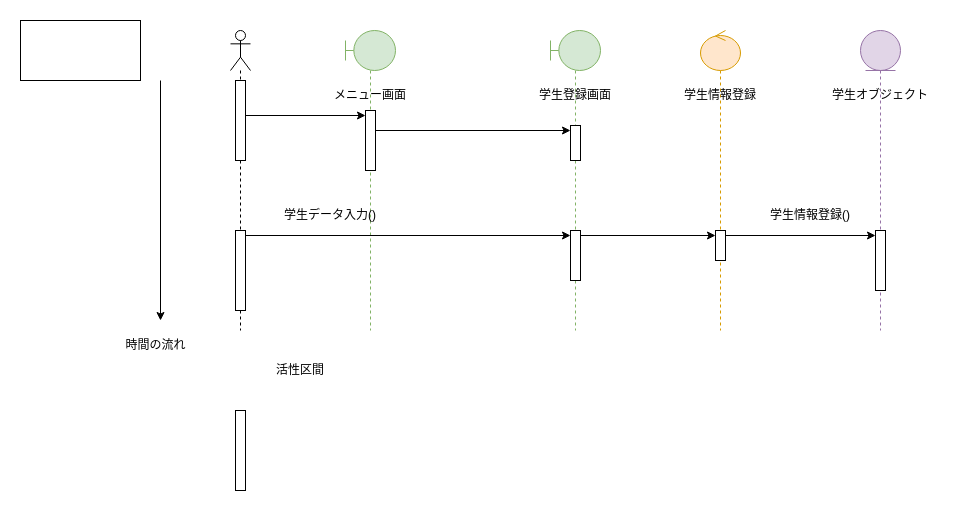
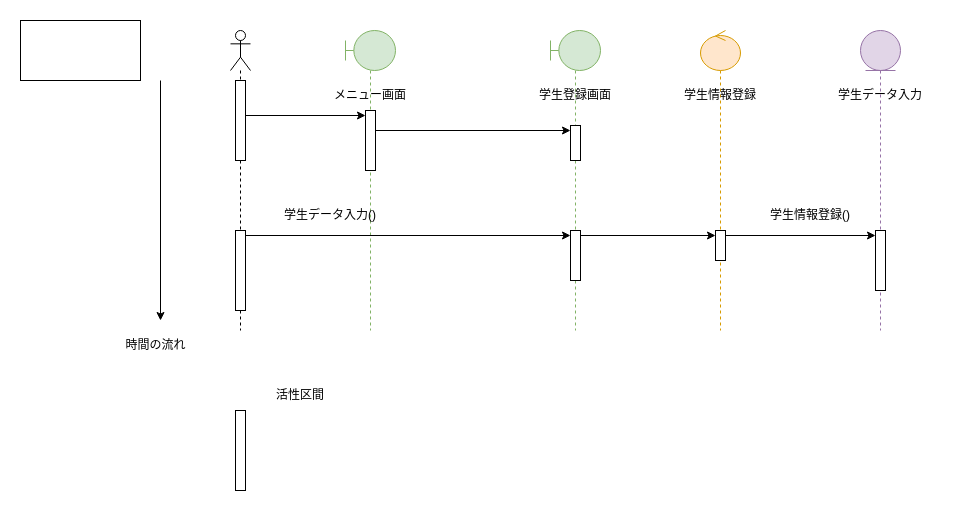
  <mxCell id="0" />
  <mxCell id="1" parent="0" />
  <mxCell id="2" value="" style="rounded=0;whiteSpace=wrap;html=1;" vertex="1" parent="1"><mxGeometry x="20" y="20" width="120" height="60" as="geometry" /></mxCell>
  <mxCell id="3" value="" style="shape=umlLifeline;perimeter=lifelinePerimeter;whiteSpace=wrap;html=1;container=1;dropTarget=0;collapsible=0;recursiveResize=0;outlineConnect=0;portConstraint=eastwest;newEdgeStyle={&quot;curved&quot;:0,&quot;rounded&quot;:0};participant=umlActor;" vertex="1" parent="1"><mxGeometry x="230" y="30" width="20" height="300" as="geometry" /></mxCell>
  <mxCell id="4" value="" style="html=1;points=[[0,0,0,0,5],[0,1,0,0,-5],[1,0,0,0,5],[1,1,0,0,-5]];perimeter=orthogonalPerimeter;outlineConnect=0;targetShapes=umlLifeline;portConstraint=eastwest;newEdgeStyle={&quot;curved&quot;:0,&quot;rounded&quot;:0};" vertex="1" parent="3"><mxGeometry x="5" y="50" width="10" height="80" as="geometry" /></mxCell>
  <mxCell id="5" value="" style="html=1;points=[[0,0,0,0,5],[0,1,0,0,-5],[1,0,0,0,5],[1,1,0,0,-5]];perimeter=orthogonalPerimeter;outlineConnect=0;targetShapes=umlLifeline;portConstraint=eastwest;newEdgeStyle={&quot;curved&quot;:0,&quot;rounded&quot;:0};" vertex="1" parent="3"><mxGeometry x="5" y="200" width="10" height="80" as="geometry" /></mxCell>
  <mxCell id="6" value="" style="shape=umlLifeline;perimeter=lifelinePerimeter;whiteSpace=wrap;html=1;container=1;dropTarget=0;collapsible=0;recursiveResize=0;outlineConnect=0;portConstraint=eastwest;newEdgeStyle={&quot;curved&quot;:0,&quot;rounded&quot;:0};participant=umlControl;fillColor=#ffe6cc;strokeColor=#d79b00;" vertex="1" parent="1"><mxGeometry x="700" y="30" width="40" height="300" as="geometry" /></mxCell>
  <mxCell id="7" value="" style="html=1;points=[[0,0,0,0,5],[0,1,0,0,-5],[1,0,0,0,5],[1,1,0,0,-5]];perimeter=orthogonalPerimeter;outlineConnect=0;targetShapes=umlLifeline;portConstraint=eastwest;newEdgeStyle={&quot;curved&quot;:0,&quot;rounded&quot;:0};" vertex="1" parent="6"><mxGeometry x="15" y="200" width="10" height="30" as="geometry" /></mxCell>
  <mxCell id="8" value="" style="shape=umlLifeline;perimeter=lifelinePerimeter;whiteSpace=wrap;html=1;container=1;dropTarget=0;collapsible=0;recursiveResize=0;outlineConnect=0;portConstraint=eastwest;newEdgeStyle={&quot;curved&quot;:0,&quot;rounded&quot;:0};participant=umlEntity;fillColor=#e1d5e7;strokeColor=#9673a6;" vertex="1" parent="1"><mxGeometry x="860" y="30" width="40" height="300" as="geometry" /></mxCell>
  <mxCell id="9" value="" style="html=1;points=[[0,0,0,0,5],[0,1,0,0,-5],[1,0,0,0,5],[1,1,0,0,-5]];perimeter=orthogonalPerimeter;outlineConnect=0;targetShapes=umlLifeline;portConstraint=eastwest;newEdgeStyle={&quot;curved&quot;:0,&quot;rounded&quot;:0};" vertex="1" parent="8"><mxGeometry x="15" y="200" width="10" height="60" as="geometry" /></mxCell>
  <mxCell id="10" value="" style="html=1;points=[[0,0,0,0,5],[0,1,0,0,-5],[1,0,0,0,5],[1,1,0,0,-5]];perimeter=orthogonalPerimeter;outlineConnect=0;targetShapes=umlLifeline;portConstraint=eastwest;newEdgeStyle={&quot;curved&quot;:0,&quot;rounded&quot;:0};" vertex="1" parent="1"><mxGeometry x="235" y="410" width="10" height="80" as="geometry" /></mxCell>
- <mxCell id="11" value="活性区間" style="text;html=1;align=center;verticalAlign=middle;whiteSpace=wrap;rounded=0;" vertex="1" parent="1"><mxGeometry x="270" y="355" width="60" height="30" as="geometry" /></mxCell>
+ <mxCell id="11" value="活性区間" style="text;html=1;align=center;verticalAlign=middle;whiteSpace=wrap;rounded=0;" vertex="1" parent="1"><mxGeometry x="270" y="380" width="60" height="30" as="geometry" /></mxCell>
  <mxCell id="12" value="" style="shape=umlLifeline;perimeter=lifelinePerimeter;whiteSpace=wrap;html=1;container=1;dropTarget=0;collapsible=0;recursiveResize=0;outlineConnect=0;portConstraint=eastwest;newEdgeStyle={&quot;curved&quot;:0,&quot;rounded&quot;:0};participant=umlBoundary;fillColor=#d5e8d4;strokeColor=#82b366;" vertex="1" parent="1"><mxGeometry x="345" y="30" width="50" height="300" as="geometry" /></mxCell>
  <mxCell id="13" value="" style="html=1;points=[[0,0,0,0,5],[0,1,0,0,-5],[1,0,0,0,5],[1,1,0,0,-5]];perimeter=orthogonalPerimeter;outlineConnect=0;targetShapes=umlLifeline;portConstraint=eastwest;newEdgeStyle={&quot;curved&quot;:0,&quot;rounded&quot;:0};" vertex="1" parent="12"><mxGeometry x="20" y="80" width="10" height="60" as="geometry" /></mxCell>
  <mxCell id="14" value="" style="shape=umlLifeline;perimeter=lifelinePerimeter;whiteSpace=wrap;html=1;container=1;dropTarget=0;collapsible=0;recursiveResize=0;outlineConnect=0;portConstraint=eastwest;newEdgeStyle={&quot;curved&quot;:0,&quot;rounded&quot;:0};participant=umlBoundary;fillColor=#d5e8d4;strokeColor=#82b366;" vertex="1" parent="1"><mxGeometry x="550" y="30" width="50" height="300" as="geometry" /></mxCell>
  <mxCell id="15" value="" style="html=1;points=[[0,0,0,0,5],[0,1,0,0,-5],[1,0,0,0,5],[1,1,0,0,-5]];perimeter=orthogonalPerimeter;outlineConnect=0;targetShapes=umlLifeline;portConstraint=eastwest;newEdgeStyle={&quot;curved&quot;:0,&quot;rounded&quot;:0};" vertex="1" parent="14"><mxGeometry x="20" y="95" width="10" height="35" as="geometry" /></mxCell>
  <mxCell id="16" value="" style="html=1;points=[[0,0,0,0,5],[0,1,0,0,-5],[1,0,0,0,5],[1,1,0,0,-5]];perimeter=orthogonalPerimeter;outlineConnect=0;targetShapes=umlLifeline;portConstraint=eastwest;newEdgeStyle={&quot;curved&quot;:0,&quot;rounded&quot;:0};" vertex="1" parent="14"><mxGeometry x="20" y="200" width="10" height="50" as="geometry" /></mxCell>
  <mxCell id="17" value="" style="endArrow=classic;html=1;entryX=0;entryY=0;entryDx=0;entryDy=5;entryPerimeter=0;" edge="1" parent="1" source="4" target="13"><mxGeometry width="50" height="50" relative="1" as="geometry"><mxPoint x="270" y="260" as="sourcePoint" /><mxPoint x="320" y="210" as="targetPoint" /></mxGeometry></mxCell>
  <mxCell id="18" value="メニュー画面" style="text;html=1;align=center;verticalAlign=middle;whiteSpace=wrap;rounded=0;" vertex="1" parent="1"><mxGeometry x="330" y="80" width="80" height="30" as="geometry" /></mxCell>
  <mxCell id="19" value="学生登録画面" style="text;html=1;align=center;verticalAlign=middle;whiteSpace=wrap;rounded=0;" vertex="1" parent="1"><mxGeometry x="535" y="80" width="80" height="30" as="geometry" /></mxCell>
  <mxCell id="20" value="" style="endArrow=classic;html=1;" edge="1" parent="1"><mxGeometry width="50" height="50" relative="1" as="geometry"><mxPoint x="160" y="80" as="sourcePoint" /><mxPoint x="160" y="320" as="targetPoint" /></mxGeometry></mxCell>
  <mxCell id="21" value="時間の流れ" style="text;html=1;align=center;verticalAlign=middle;whiteSpace=wrap;rounded=0;" vertex="1" parent="1"><mxGeometry x="117.5" y="330" width="75" height="30" as="geometry" /></mxCell>
  <mxCell id="22" value="学生情報登録" style="text;html=1;align=center;verticalAlign=middle;whiteSpace=wrap;rounded=0;" vertex="1" parent="1"><mxGeometry x="680" y="80" width="80" height="30" as="geometry" /></mxCell>
- <mxCell id="23" value="学生オブジェクト" style="text;html=1;align=center;verticalAlign=middle;whiteSpace=wrap;rounded=0;" vertex="1" parent="1"><mxGeometry x="825" y="80" width="110" height="30" as="geometry" /></mxCell>
+ <mxCell id="23" value="学生データ入力" style="text;html=1;align=center;verticalAlign=middle;whiteSpace=wrap;rounded=0;" vertex="1" parent="1"><mxGeometry x="825" y="80" width="110" height="30" as="geometry" /></mxCell>
  <mxCell id="24" value="" style="endArrow=classic;html=1;entryX=0;entryY=0;entryDx=0;entryDy=5;entryPerimeter=0;" edge="1" parent="1" source="13" target="15"><mxGeometry width="50" height="50" relative="1" as="geometry"><mxPoint x="390" y="130" as="sourcePoint" /><mxPoint x="510" y="130" as="targetPoint" /></mxGeometry></mxCell>
  <mxCell id="25" value="" style="endArrow=classic;html=1;exitX=1;exitY=0;exitDx=0;exitDy=5;exitPerimeter=0;entryX=0;entryY=0;entryDx=0;entryDy=5;entryPerimeter=0;" edge="1" parent="1" source="5" target="16"><mxGeometry width="50" height="50" relative="1" as="geometry"><mxPoint x="410" y="220" as="sourcePoint" /><mxPoint x="460" y="170" as="targetPoint" /></mxGeometry></mxCell>
  <mxCell id="26" value="学生データ入力()" style="text;html=1;align=center;verticalAlign=middle;whiteSpace=wrap;rounded=0;" vertex="1" parent="1"><mxGeometry x="280" y="200" width="100" height="30" as="geometry" /></mxCell>
  <mxCell id="27" value="" style="endArrow=classic;html=1;entryX=0;entryY=0;entryDx=0;entryDy=5;entryPerimeter=0;exitX=1;exitY=0;exitDx=0;exitDy=5;exitPerimeter=0;" edge="1" parent="1" source="16" target="7"><mxGeometry width="50" height="50" relative="1" as="geometry"><mxPoint x="360" y="220" as="sourcePoint" /><mxPoint x="410" y="170" as="targetPoint" /></mxGeometry></mxCell>
  <mxCell id="28" value="" style="endArrow=classic;html=1;entryX=0;entryY=0;entryDx=0;entryDy=5;entryPerimeter=0;exitX=1;exitY=0;exitDx=0;exitDy=5;exitPerimeter=0;" edge="1" parent="1" source="7" target="9"><mxGeometry width="50" height="50" relative="1" as="geometry"><mxPoint x="570" y="220" as="sourcePoint" /><mxPoint x="620" y="170" as="targetPoint" /></mxGeometry></mxCell>
  <mxCell id="29" value="学生情報登録()" style="text;html=1;align=center;verticalAlign=middle;whiteSpace=wrap;rounded=0;" vertex="1" parent="1"><mxGeometry x="760" y="200" width="100" height="30" as="geometry" /></mxCell>
